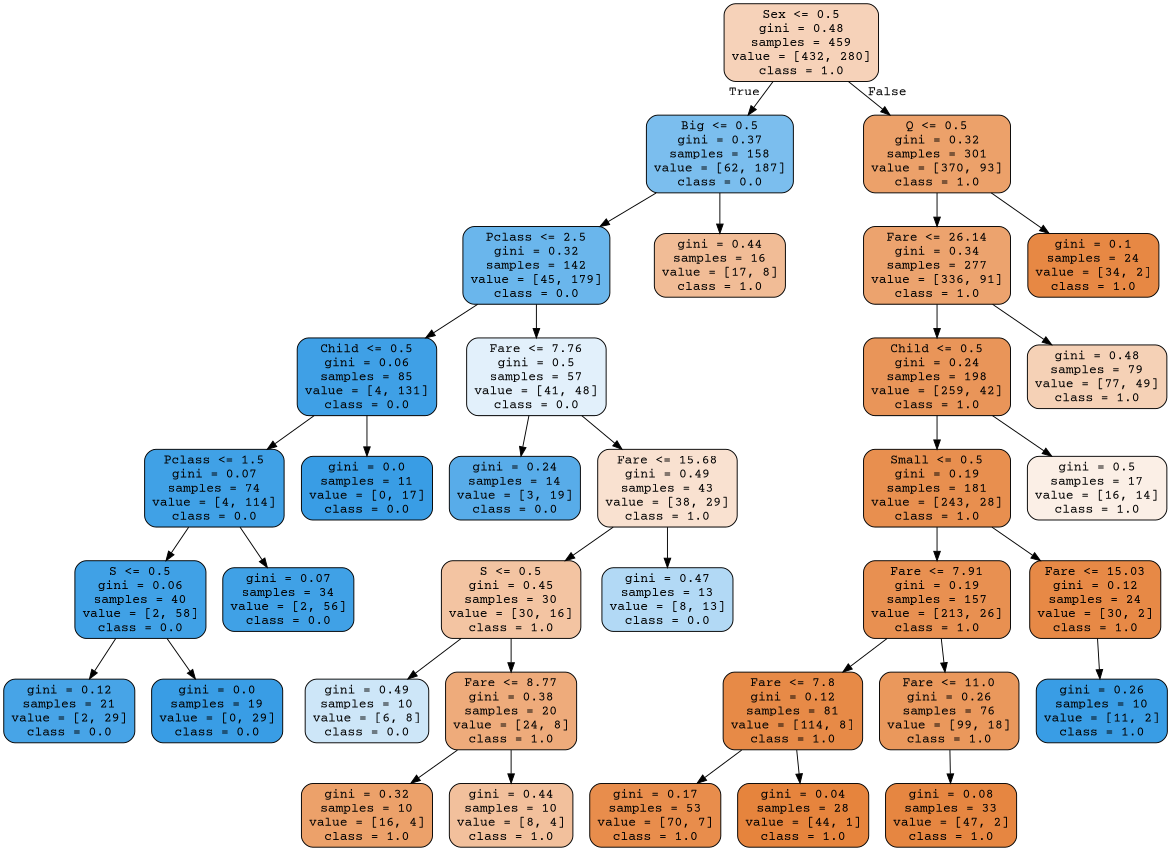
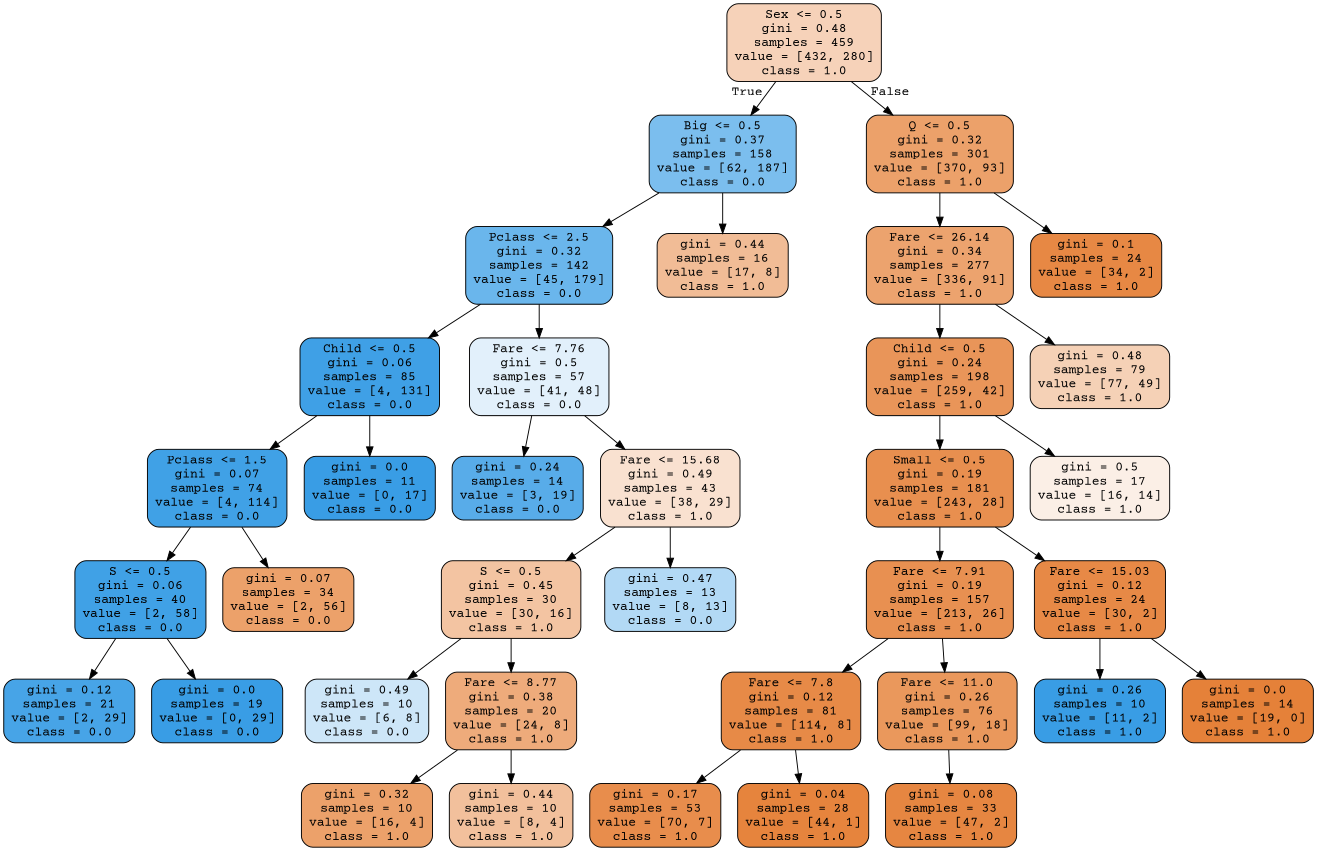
  digraph {
    fontname="Courier Prime"
    node [color=black fillcolor="#399de5f6" fontname="Courier Prime" shape=box style="filled, rounded"]
    edge [fontname="Courier Prime"]
    n1 [fillcolor="#e581395a" label="Sex <= 0.5\ngini = 0.48\nsamples = 459\nvalue = [432, 280]\nclass = 1.0"]
    n2 [fillcolor="#399de5aa" label="Big <= 0.5\ngini = 0.37\nsamples = 158\nvalue = [62, 187]\nclass = 0.0"]
    n3 [fillcolor="#e58139bf" label="Q <= 0.5\ngini = 0.32\nsamples = 301\nvalue = [370, 93]\nclass = 1.0"]
    n4 [fillcolor="#399de5bf" label="Pclass <= 2.5\ngini = 0.32\nsamples = 142\nvalue = [45, 179]\nclass = 0.0"]
    n5 [fillcolor="#e5813987" label="gini = 0.44\nsamples = 16\nvalue = [17, 8]\nclass = 1.0"]
    n6 [fillcolor="#e58139ba" label="Fare <= 26.14\ngini = 0.34\nsamples = 277\nvalue = [336, 91]\nclass = 1.0"]
    n7 [fillcolor="#e58139f0" label="gini = 0.1\nsamples = 24\nvalue = [34, 2]\nclass = 1.0"]
    n8 [fillcolor="#399de5f7" label="Child <= 0.5\ngini = 0.06\nsamples = 85\nvalue = [4, 131]\nclass = 0.0"]
    n9 [fillcolor="#399de525" label="Fare <= 7.76\ngini = 0.5\nsamples = 57\nvalue = [41, 48]\nclass = 0.0"]
    n10 [label="Pclass <= 1.5\ngini = 0.07\nsamples = 74\nvalue = [4, 114]\nclass = 0.0"]
    n11 [fillcolor="#399de5ff" label="gini = 0.0\nsamples = 11\nvalue = [0, 17]\nclass = 0.0"]
    n12 [fillcolor="#399de5d7" label="gini = 0.24\nsamples = 14\nvalue = [3, 19]\nclass = 0.0"]
    n13 [fillcolor="#e581393c" label="Fare <= 15.68\ngini = 0.49\nsamples = 43\nvalue = [38, 29]\nclass = 1.0"]
    n14 [label="S <= 0.5\ngini = 0.06\nsamples = 40\nvalue = [2, 58]\nclass = 0.0"]
-   n15 [label="gini = 0.07\nsamples = 34\nvalue = [2, 56]\nclass = 0.0"]
+   n15 [fillcolor="#e58139bf" label="gini = 0.07\nsamples = 34\nvalue = [2, 56]\nclass = 0.0"]
    n16 [fillcolor="#399de5ed" label="gini = 0.12\nsamples = 21\nvalue = [2, 29]\nclass = 0.0"]
    n17 [fillcolor="#399de5ff" label="gini = 0.0\nsamples = 19\nvalue = [0, 29]\nclass = 0.0"]
    n18 [fillcolor="#e5813977" label="S <= 0.5\ngini = 0.45\nsamples = 30\nvalue = [30, 16]\nclass = 1.0"]
    n19 [fillcolor="#399de562" label="gini = 0.47\nsamples = 13\nvalue = [8, 13]\nclass = 0.0"]
    n20 [fillcolor="#399de540" label="gini = 0.49\nsamples = 10\nvalue = [6, 8]\nclass = 0.0"]
    n21 [fillcolor="#e58139aa" label="Fare <= 8.77\ngini = 0.38\nsamples = 20\nvalue = [24, 8]\nclass = 1.0"]
    n22 [fillcolor="#e58139bf" label="gini = 0.32\nsamples = 10\nvalue = [16, 4]\nclass = 1.0"]
    n23 [fillcolor="#e581397f" label="gini = 0.44\nsamples = 10\nvalue = [8, 4]\nclass = 1.0"]
    n24 [fillcolor="#e58139d6" label="Child <= 0.5\ngini = 0.24\nsamples = 198\nvalue = [259, 42]\nclass = 1.0"]
    n25 [fillcolor="#e581395d" label="gini = 0.48\nsamples = 79\nvalue = [77, 49]\nclass = 1.0"]
    n26 [fillcolor="#e58139e2" label="Small <= 0.5\ngini = 0.19\nsamples = 181\nvalue = [243, 28]\nclass = 1.0"]
    n27 [fillcolor="#e5813920" label="gini = 0.5\nsamples = 17\nvalue = [16, 14]\nclass = 1.0"]
    n28 [fillcolor="#e58139e0" label="Fare <= 7.91\ngini = 0.19\nsamples = 157\nvalue = [213, 26]\nclass = 1.0"]
    n29 [fillcolor="#e58139ee" label="Fare <= 15.03\ngini = 0.12\nsamples = 24\nvalue = [30, 2]\nclass = 1.0"]
    n30 [fillcolor="#e58139ed" label="Fare <= 7.8\ngini = 0.12\nsamples = 81\nvalue = [114, 8]\nclass = 1.0"]
    n31 [fillcolor="#e58139d1" label="Fare <= 11.0\ngini = 0.26\nsamples = 76\nvalue = [99, 18]\nclass = 1.0"]
    n32 [fillcolor="#399de5ff" label="gini = 0.26\nsamples = 10\nvalue = [11, 2]\nclass = 1.0"]
+   n33 [fillcolor="#e58139ff" label="gini = 0.0\nsamples = 14\nvalue = [19, 0]\nclass = 1.0"]
    n34 [fillcolor="#e58139e6" label="gini = 0.17\nsamples = 53\nvalue = [70, 7]\nclass = 1.0"]
    n35 [fillcolor="#e58139f9" label="gini = 0.04\nsamples = 28\nvalue = [44, 1]\nclass = 1.0"]
    n36 [fillcolor="#e58139f4" label="gini = 0.08\nsamples = 33\nvalue = [47, 2]\nclass = 1.0"]
    n1 -> n2 [headlabel=True labelangle=45 labeldistance=2.5]
    n1 -> n3 [headlabel=False labelangle=-45 labeldistance=2.5]
    n2 -> n4
    n2 -> n5
    n3 -> n6
    n3 -> n7
    n4 -> n8
    n4 -> n9
    n6 -> n24
    n6 -> n25
    n8 -> n10
    n8 -> n11
    n9 -> n12
    n9 -> n13
    n10 -> n14
    n10 -> n15
    n13 -> n18
    n13 -> n19
    n14 -> n16
    n14 -> n17
    n18 -> n20
    n18 -> n21
    n21 -> n22
    n21 -> n23
    n24 -> n26
    n24 -> n27
    n26 -> n28
    n26 -> n29
    n28 -> n30
    n28 -> n31
    n29 -> n32
+   n29 -> n33
    n30 -> n34
    n30 -> n35
    n31 -> n36
  }
